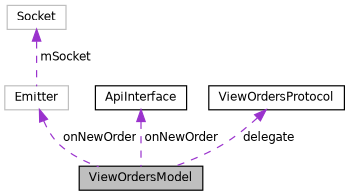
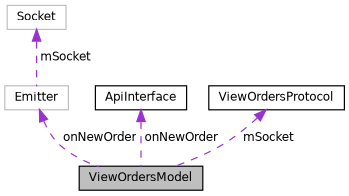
  digraph {
    node [color=black fillcolor=white fontname=Helvetica fontsize=10 shape=record style=filled]
    edge [color=darkorchid3 dir=back fontname=Helvetica fontsize=10 labelfontname=Helvetica labelfontsize=10 style=dashed]
    n1 [fillcolor=grey75 fontcolor=black height=0.2 label=ViewOrdersModel width=0.4]
    n2 [color=grey75 height=0.2 label=Emitter width=0.4]
    n3 [height=0.2 label=ApiInterface width=0.4]
    n4 [height=0.2 label=ViewOrdersProtocol width=0.4]
    n5 [color=grey75 height=0.2 label=Socket width=0.4]
    n2 -> n1 [label=" onNewOrder"]
    n3 -> n1 [label=" onNewOrder"]
-   n4 -> n1 [label=" delegate"]
+   n4 -> n1 [label=" mSocket"]
    n5 -> n2 [label=" mSocket"]
  }
